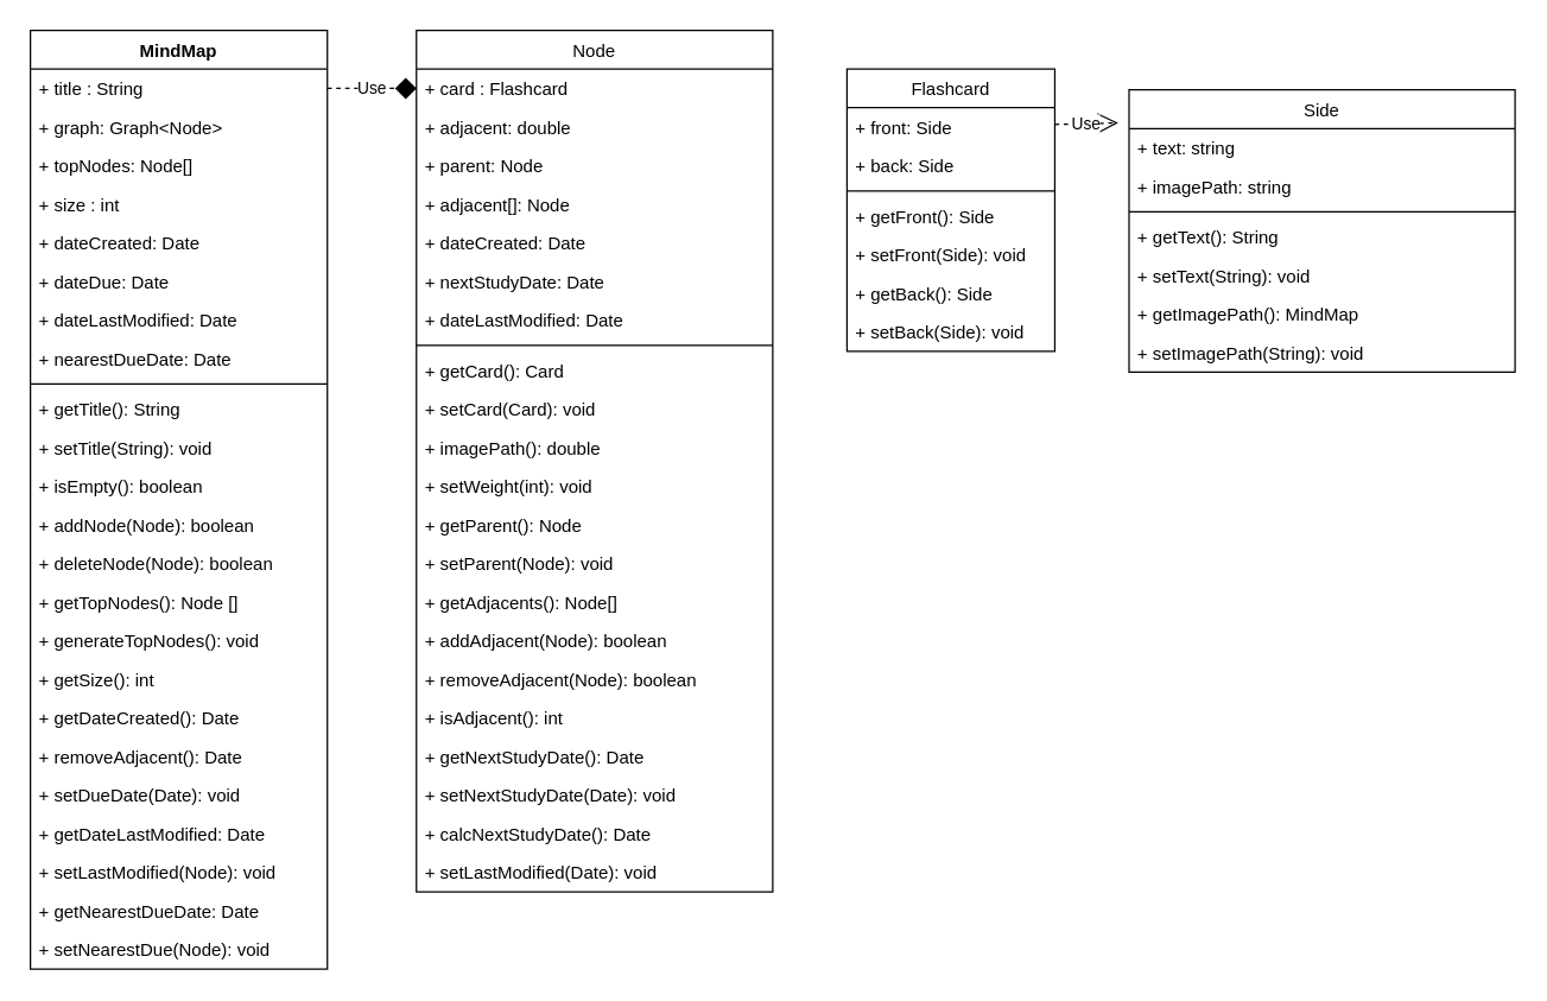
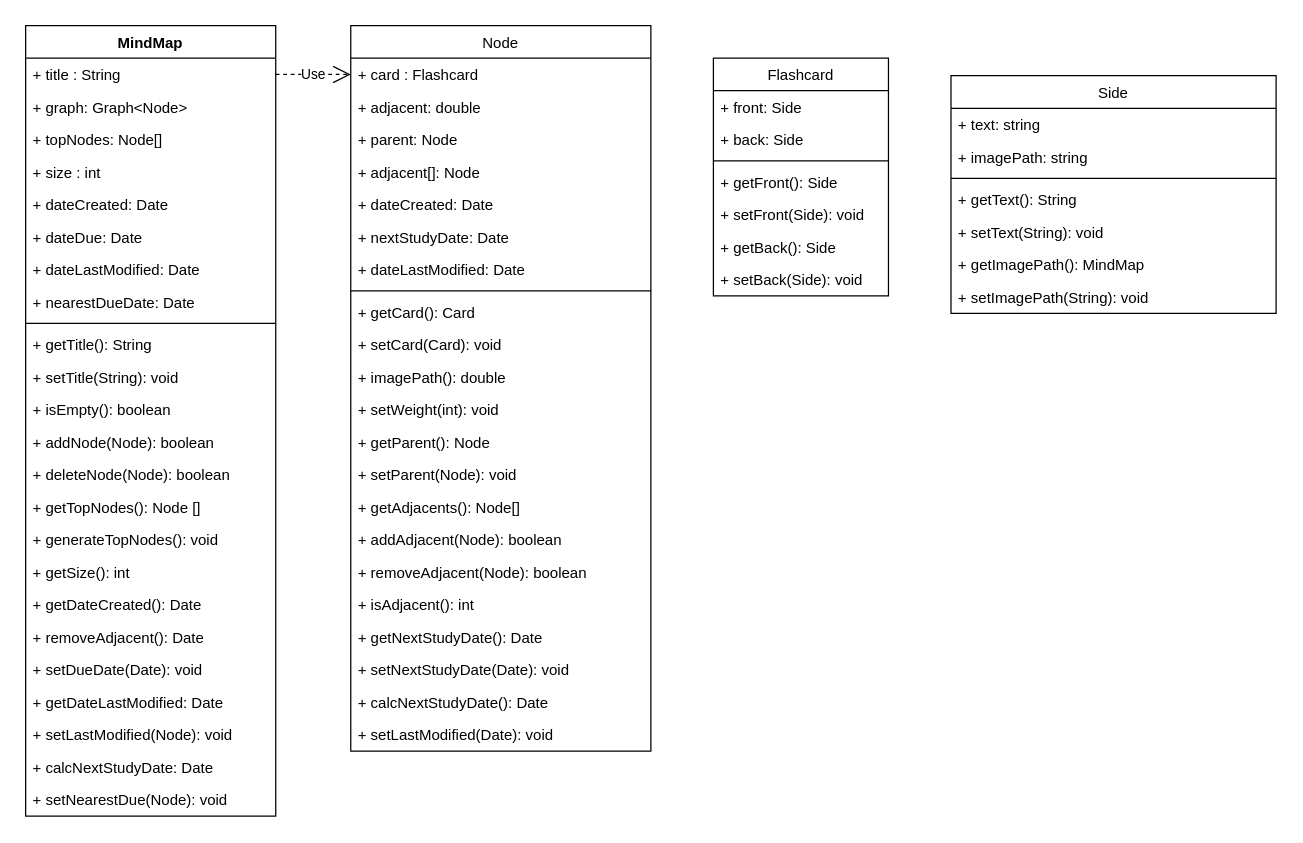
  <mxCell id="0" />
  <mxCell id="1" parent="0" />
  <mxCell id="2" value="Flashcard" style="swimlane;fontStyle=0;childLayout=stackLayout;horizontal=1;startSize=26;fillColor=none;horizontalStack=0;resizeParent=1;resizeParentMax=0;resizeLast=0;collapsible=1;marginBottom=0;" parent="1" vertex="1"><mxGeometry x="570" y="46" width="140" height="190" as="geometry" /></mxCell>
  <mxCell id="3" value="+ front: Side" style="text;strokeColor=none;fillColor=none;align=left;verticalAlign=top;spacingLeft=4;spacingRight=4;overflow=hidden;rotatable=0;points=[[0,0.5],[1,0.5]];portConstraint=eastwest;" parent="2" vertex="1"><mxGeometry y="26" width="140" height="26" as="geometry" /></mxCell>
  <mxCell id="4" value="+ back: Side&#10;" style="text;strokeColor=none;fillColor=none;align=left;verticalAlign=top;spacingLeft=4;spacingRight=4;overflow=hidden;rotatable=0;points=[[0,0.5],[1,0.5]];portConstraint=eastwest;" parent="2" vertex="1"><mxGeometry y="52" width="140" height="26" as="geometry" /></mxCell>
  <mxCell id="5" value="" style="line;strokeWidth=1;fillColor=none;align=left;verticalAlign=middle;spacingTop=-1;spacingLeft=3;spacingRight=3;rotatable=0;labelPosition=right;points=[];portConstraint=eastwest;" parent="2" vertex="1"><mxGeometry y="78" width="140" height="8" as="geometry" /></mxCell>
  <mxCell id="6" value="+ getFront(): Side" style="text;strokeColor=none;fillColor=none;align=left;verticalAlign=top;spacingLeft=4;spacingRight=4;overflow=hidden;rotatable=0;points=[[0,0.5],[1,0.5]];portConstraint=eastwest;" parent="2" vertex="1"><mxGeometry y="86" width="140" height="26" as="geometry" /></mxCell>
  <mxCell id="7" value="+ setFront(Side): void" style="text;strokeColor=none;fillColor=none;align=left;verticalAlign=top;spacingLeft=4;spacingRight=4;overflow=hidden;rotatable=0;points=[[0,0.5],[1,0.5]];portConstraint=eastwest;" parent="2" vertex="1"><mxGeometry y="112" width="140" height="26" as="geometry" /></mxCell>
  <mxCell id="8" value="+ getBack(): Side" style="text;strokeColor=none;fillColor=none;align=left;verticalAlign=top;spacingLeft=4;spacingRight=4;overflow=hidden;rotatable=0;points=[[0,0.5],[1,0.5]];portConstraint=eastwest;" parent="2" vertex="1"><mxGeometry y="138" width="140" height="26" as="geometry" /></mxCell>
  <mxCell id="9" value="+ setBack(Side): void" style="text;strokeColor=none;fillColor=none;align=left;verticalAlign=top;spacingLeft=4;spacingRight=4;overflow=hidden;rotatable=0;points=[[0,0.5],[1,0.5]];portConstraint=eastwest;" parent="2" vertex="1"><mxGeometry y="164" width="140" height="26" as="geometry" /></mxCell>
  <mxCell id="10" value="Side" style="swimlane;fontStyle=0;childLayout=stackLayout;horizontal=1;startSize=26;fillColor=none;horizontalStack=0;resizeParent=1;resizeParentMax=0;resizeLast=0;collapsible=1;marginBottom=0;" parent="1" vertex="1"><mxGeometry x="760" y="60" width="260" height="190" as="geometry" /></mxCell>
  <mxCell id="11" value="+ text: string" style="text;strokeColor=none;fillColor=none;align=left;verticalAlign=top;spacingLeft=4;spacingRight=4;overflow=hidden;rotatable=0;points=[[0,0.5],[1,0.5]];portConstraint=eastwest;" parent="10" vertex="1"><mxGeometry y="26" width="260" height="26" as="geometry" /></mxCell>
  <mxCell id="12" value="+ imagePath: string" style="text;strokeColor=none;fillColor=none;align=left;verticalAlign=top;spacingLeft=4;spacingRight=4;overflow=hidden;rotatable=0;points=[[0,0.5],[1,0.5]];portConstraint=eastwest;" parent="10" vertex="1"><mxGeometry y="52" width="260" height="26" as="geometry" /></mxCell>
  <mxCell id="13" value="" style="line;strokeWidth=1;fillColor=none;align=left;verticalAlign=middle;spacingTop=-1;spacingLeft=3;spacingRight=3;rotatable=0;labelPosition=right;points=[];portConstraint=eastwest;" parent="10" vertex="1"><mxGeometry y="78" width="260" height="8" as="geometry" /></mxCell>
  <mxCell id="14" value="+ getText(): String" style="text;strokeColor=none;fillColor=none;align=left;verticalAlign=top;spacingLeft=4;spacingRight=4;overflow=hidden;rotatable=0;points=[[0,0.5],[1,0.5]];portConstraint=eastwest;" parent="10" vertex="1"><mxGeometry y="86" width="260" height="26" as="geometry" /></mxCell>
  <mxCell id="15" value="+ setText(String): void" style="text;strokeColor=none;fillColor=none;align=left;verticalAlign=top;spacingLeft=4;spacingRight=4;overflow=hidden;rotatable=0;points=[[0,0.5],[1,0.5]];portConstraint=eastwest;" parent="10" vertex="1"><mxGeometry y="112" width="260" height="26" as="geometry" /></mxCell>
  <mxCell id="16" value="+ getImagePath(): MindMap " style="text;strokeColor=none;fillColor=none;align=left;verticalAlign=top;spacingLeft=4;spacingRight=4;overflow=hidden;rotatable=0;points=[[0,0.5],[1,0.5]];portConstraint=eastwest;" parent="10" vertex="1"><mxGeometry y="138" width="260" height="26" as="geometry" /></mxCell>
  <mxCell id="17" value="+ setImagePath(String): void " style="text;strokeColor=none;fillColor=none;align=left;verticalAlign=top;spacingLeft=4;spacingRight=4;overflow=hidden;rotatable=0;points=[[0,0.5],[1,0.5]];portConstraint=eastwest;" parent="10" vertex="1"><mxGeometry y="164" width="260" height="26" as="geometry" /></mxCell>
  <mxCell id="18" value="Node" style="swimlane;fontStyle=0;childLayout=stackLayout;horizontal=1;startSize=26;fillColor=none;horizontalStack=0;resizeParent=1;resizeParentMax=0;resizeLast=0;collapsible=1;marginBottom=0;" parent="1" vertex="1"><mxGeometry x="280" y="20" width="240" height="580" as="geometry"><mxRectangle x="250" y="140" width="60" height="26" as="alternateBounds" /></mxGeometry></mxCell>
  <mxCell id="19" value="+ card : Flashcard" style="text;strokeColor=none;fillColor=none;align=left;verticalAlign=top;spacingLeft=4;spacingRight=4;overflow=hidden;rotatable=0;points=[[0,0.5],[1,0.5]];portConstraint=eastwest;" parent="18" vertex="1"><mxGeometry y="26" width="240" height="26" as="geometry" /></mxCell>
  <mxCell id="20" value="+ adjacent: double" style="text;strokeColor=none;fillColor=none;align=left;verticalAlign=top;spacingLeft=4;spacingRight=4;overflow=hidden;rotatable=0;points=[[0,0.5],[1,0.5]];portConstraint=eastwest;" parent="18" vertex="1"><mxGeometry y="52" width="240" height="26" as="geometry" /></mxCell>
  <mxCell id="21" value="+ parent: Node" style="text;strokeColor=none;fillColor=none;align=left;verticalAlign=top;spacingLeft=4;spacingRight=4;overflow=hidden;rotatable=0;points=[[0,0.5],[1,0.5]];portConstraint=eastwest;" parent="18" vertex="1"><mxGeometry y="78" width="240" height="26" as="geometry" /></mxCell>
  <mxCell id="22" value="+ adjacent[]: Node" style="text;strokeColor=none;fillColor=none;align=left;verticalAlign=top;spacingLeft=4;spacingRight=4;overflow=hidden;rotatable=0;points=[[0,0.5],[1,0.5]];portConstraint=eastwest;" parent="18" vertex="1"><mxGeometry y="104" width="240" height="26" as="geometry" /></mxCell>
  <mxCell id="23" value="+ dateCreated: Date" style="text;strokeColor=none;fillColor=none;align=left;verticalAlign=top;spacingLeft=4;spacingRight=4;overflow=hidden;rotatable=0;points=[[0,0.5],[1,0.5]];portConstraint=eastwest;" parent="18" vertex="1"><mxGeometry y="130" width="240" height="26" as="geometry" /></mxCell>
  <mxCell id="24" value="+ nextStudyDate: Date" style="text;strokeColor=none;fillColor=none;align=left;verticalAlign=top;spacingLeft=4;spacingRight=4;overflow=hidden;rotatable=0;points=[[0,0.5],[1,0.5]];portConstraint=eastwest;" parent="18" vertex="1"><mxGeometry y="156" width="240" height="26" as="geometry" /></mxCell>
  <mxCell id="25" value="+ dateLastModified: Date" style="text;strokeColor=none;fillColor=none;align=left;verticalAlign=top;spacingLeft=4;spacingRight=4;overflow=hidden;rotatable=0;points=[[0,0.5],[1,0.5]];portConstraint=eastwest;" parent="18" vertex="1"><mxGeometry y="182" width="240" height="26" as="geometry" /></mxCell>
  <mxCell id="26" value="" style="line;strokeWidth=1;fillColor=none;align=left;verticalAlign=middle;spacingTop=-1;spacingLeft=3;spacingRight=3;rotatable=0;labelPosition=right;points=[];portConstraint=eastwest;" parent="18" vertex="1"><mxGeometry y="208" width="240" height="8" as="geometry" /></mxCell>
  <mxCell id="27" value="+ getCard(): Card" style="text;strokeColor=none;fillColor=none;align=left;verticalAlign=top;spacingLeft=4;spacingRight=4;overflow=hidden;rotatable=0;points=[[0,0.5],[1,0.5]];portConstraint=eastwest;" parent="18" vertex="1"><mxGeometry y="216" width="240" height="26" as="geometry" /></mxCell>
  <mxCell id="28" value="+ setCard(Card): void" style="text;strokeColor=none;fillColor=none;align=left;verticalAlign=top;spacingLeft=4;spacingRight=4;overflow=hidden;rotatable=0;points=[[0,0.5],[1,0.5]];portConstraint=eastwest;" parent="18" vertex="1"><mxGeometry y="242" width="240" height="26" as="geometry" /></mxCell>
  <mxCell id="29" value="+ imagePath(): double" style="text;strokeColor=none;fillColor=none;align=left;verticalAlign=top;spacingLeft=4;spacingRight=4;overflow=hidden;rotatable=0;points=[[0,0.5],[1,0.5]];portConstraint=eastwest;" parent="18" vertex="1"><mxGeometry y="268" width="240" height="26" as="geometry" /></mxCell>
  <mxCell id="30" value="+ setWeight(int): void" style="text;strokeColor=none;fillColor=none;align=left;verticalAlign=top;spacingLeft=4;spacingRight=4;overflow=hidden;rotatable=0;points=[[0,0.5],[1,0.5]];portConstraint=eastwest;" parent="18" vertex="1"><mxGeometry y="294" width="240" height="26" as="geometry" /></mxCell>
  <mxCell id="31" value="+ getParent(): Node" style="text;strokeColor=none;fillColor=none;align=left;verticalAlign=top;spacingLeft=4;spacingRight=4;overflow=hidden;rotatable=0;points=[[0,0.5],[1,0.5]];portConstraint=eastwest;" parent="18" vertex="1"><mxGeometry y="320" width="240" height="26" as="geometry" /></mxCell>
  <mxCell id="32" value="+ setParent(Node): void" style="text;strokeColor=none;fillColor=none;align=left;verticalAlign=top;spacingLeft=4;spacingRight=4;overflow=hidden;rotatable=0;points=[[0,0.5],[1,0.5]];portConstraint=eastwest;" parent="18" vertex="1"><mxGeometry y="346" width="240" height="26" as="geometry" /></mxCell>
  <mxCell id="33" value="+ getAdjacents(): Node[]" style="text;strokeColor=none;fillColor=none;align=left;verticalAlign=top;spacingLeft=4;spacingRight=4;overflow=hidden;rotatable=0;points=[[0,0.5],[1,0.5]];portConstraint=eastwest;" parent="18" vertex="1"><mxGeometry y="372" width="240" height="26" as="geometry" /></mxCell>
  <mxCell id="34" value="+ addAdjacent(Node): boolean" style="text;strokeColor=none;fillColor=none;align=left;verticalAlign=top;spacingLeft=4;spacingRight=4;overflow=hidden;rotatable=0;points=[[0,0.5],[1,0.5]];portConstraint=eastwest;" parent="18" vertex="1"><mxGeometry y="398" width="240" height="26" as="geometry" /></mxCell>
  <mxCell id="35" value="+ removeAdjacent(Node): boolean" style="text;strokeColor=none;fillColor=none;align=left;verticalAlign=top;spacingLeft=4;spacingRight=4;overflow=hidden;rotatable=0;points=[[0,0.5],[1,0.5]];portConstraint=eastwest;" parent="18" vertex="1"><mxGeometry y="424" width="240" height="26" as="geometry" /></mxCell>
  <mxCell id="36" value="+ isAdjacent(): int" style="text;strokeColor=none;fillColor=none;align=left;verticalAlign=top;spacingLeft=4;spacingRight=4;overflow=hidden;rotatable=0;points=[[0,0.5],[1,0.5]];portConstraint=eastwest;" parent="18" vertex="1"><mxGeometry y="450" width="240" height="26" as="geometry" /></mxCell>
  <mxCell id="37" value="+ getNextStudyDate(): Date" style="text;strokeColor=none;fillColor=none;align=left;verticalAlign=top;spacingLeft=4;spacingRight=4;overflow=hidden;rotatable=0;points=[[0,0.5],[1,0.5]];portConstraint=eastwest;" parent="18" vertex="1"><mxGeometry y="476" width="240" height="26" as="geometry" /></mxCell>
  <mxCell id="38" value="+ setNextStudyDate(Date): void" style="text;strokeColor=none;fillColor=none;align=left;verticalAlign=top;spacingLeft=4;spacingRight=4;overflow=hidden;rotatable=0;points=[[0,0.5],[1,0.5]];portConstraint=eastwest;" parent="18" vertex="1"><mxGeometry y="502" width="240" height="26" as="geometry" /></mxCell>
  <mxCell id="39" value="+ calcNextStudyDate(): Date" style="text;strokeColor=none;fillColor=none;align=left;verticalAlign=top;spacingLeft=4;spacingRight=4;overflow=hidden;rotatable=0;points=[[0,0.5],[1,0.5]];portConstraint=eastwest;" parent="18" vertex="1"><mxGeometry y="528" width="240" height="26" as="geometry" /></mxCell>
  <mxCell id="40" value="+ setLastModified(Date): void" style="text;strokeColor=none;fillColor=none;align=left;verticalAlign=top;spacingLeft=4;spacingRight=4;overflow=hidden;rotatable=0;points=[[0,0.5],[1,0.5]];portConstraint=eastwest;" parent="18" vertex="1"><mxGeometry y="554" width="240" height="26" as="geometry" /></mxCell>
- <mxCell id="41" value="Use" style="endArrow=open;endSize=12;dashed=1;html=1;rounded=0;entryX=-0.028;entryY=-0.147;entryDx=0;entryDy=0;entryPerimeter=0;" parent="1" source="3" target="11" edge="1"><mxGeometry width="160" relative="1" as="geometry"><mxPoint x="660" y="55" as="sourcePoint" /><mxPoint x="780" y="54.5" as="targetPoint" /></mxGeometry></mxCell>
  <mxCell id="42" value="MindMap" style="swimlane;fontStyle=1;align=center;verticalAlign=top;childLayout=stackLayout;horizontal=1;startSize=26;horizontalStack=0;resizeParent=1;resizeParentMax=0;resizeLast=0;collapsible=1;marginBottom=0;" parent="1" vertex="1"><mxGeometry x="20" y="20" width="200" height="632" as="geometry" /></mxCell>
  <mxCell id="43" value="+ title : String" style="text;strokeColor=none;fillColor=none;align=left;verticalAlign=top;spacingLeft=4;spacingRight=4;overflow=hidden;rotatable=0;points=[[0,0.5],[1,0.5]];portConstraint=eastwest;" parent="42" vertex="1"><mxGeometry y="26" width="200" height="26" as="geometry" /></mxCell>
  <mxCell id="44" value="+ graph: Graph&lt;Node&gt;" style="text;strokeColor=none;fillColor=none;align=left;verticalAlign=top;spacingLeft=4;spacingRight=4;overflow=hidden;rotatable=0;points=[[0,0.5],[1,0.5]];portConstraint=eastwest;" parent="42" vertex="1"><mxGeometry y="52" width="200" height="26" as="geometry" /></mxCell>
  <mxCell id="45" value="+ topNodes: Node[]" style="text;strokeColor=none;fillColor=none;align=left;verticalAlign=top;spacingLeft=4;spacingRight=4;overflow=hidden;rotatable=0;points=[[0,0.5],[1,0.5]];portConstraint=eastwest;" parent="42" vertex="1"><mxGeometry y="78" width="200" height="26" as="geometry" /></mxCell>
  <mxCell id="46" value="+ size : int" style="text;strokeColor=none;fillColor=none;align=left;verticalAlign=top;spacingLeft=4;spacingRight=4;overflow=hidden;rotatable=0;points=[[0,0.5],[1,0.5]];portConstraint=eastwest;" parent="42" vertex="1"><mxGeometry y="104" width="200" height="26" as="geometry" /></mxCell>
  <mxCell id="47" value="+ dateCreated: Date" style="text;strokeColor=none;fillColor=none;align=left;verticalAlign=top;spacingLeft=4;spacingRight=4;overflow=hidden;rotatable=0;points=[[0,0.5],[1,0.5]];portConstraint=eastwest;" parent="42" vertex="1"><mxGeometry y="130" width="200" height="26" as="geometry" /></mxCell>
  <mxCell id="48" value="+ dateDue: Date" style="text;strokeColor=none;fillColor=none;align=left;verticalAlign=top;spacingLeft=4;spacingRight=4;overflow=hidden;rotatable=0;points=[[0,0.5],[1,0.5]];portConstraint=eastwest;" parent="42" vertex="1"><mxGeometry y="156" width="200" height="26" as="geometry" /></mxCell>
  <mxCell id="49" value="+ dateLastModified: Date" style="text;strokeColor=none;fillColor=none;align=left;verticalAlign=top;spacingLeft=4;spacingRight=4;overflow=hidden;rotatable=0;points=[[0,0.5],[1,0.5]];portConstraint=eastwest;" parent="42" vertex="1"><mxGeometry y="182" width="200" height="26" as="geometry" /></mxCell>
  <mxCell id="50" value="+ nearestDueDate: Date" style="text;strokeColor=none;fillColor=none;align=left;verticalAlign=top;spacingLeft=4;spacingRight=4;overflow=hidden;rotatable=0;points=[[0,0.5],[1,0.5]];portConstraint=eastwest;" parent="42" vertex="1"><mxGeometry y="208" width="200" height="26" as="geometry" /></mxCell>
  <mxCell id="51" value="" style="line;strokeWidth=1;fillColor=none;align=left;verticalAlign=middle;spacingTop=-1;spacingLeft=3;spacingRight=3;rotatable=0;labelPosition=right;points=[];portConstraint=eastwest;" parent="42" vertex="1"><mxGeometry y="234" width="200" height="8" as="geometry" /></mxCell>
  <mxCell id="52" value="+ getTitle(): String" style="text;strokeColor=none;fillColor=none;align=left;verticalAlign=top;spacingLeft=4;spacingRight=4;overflow=hidden;rotatable=0;points=[[0,0.5],[1,0.5]];portConstraint=eastwest;" parent="42" vertex="1"><mxGeometry y="242" width="200" height="26" as="geometry" /></mxCell>
  <mxCell id="53" value="+ setTitle(String): void" style="text;strokeColor=none;fillColor=none;align=left;verticalAlign=top;spacingLeft=4;spacingRight=4;overflow=hidden;rotatable=0;points=[[0,0.5],[1,0.5]];portConstraint=eastwest;" parent="42" vertex="1"><mxGeometry y="268" width="200" height="26" as="geometry" /></mxCell>
  <mxCell id="54" value="+ isEmpty(): boolean" style="text;strokeColor=none;fillColor=none;align=left;verticalAlign=top;spacingLeft=4;spacingRight=4;overflow=hidden;rotatable=0;points=[[0,0.5],[1,0.5]];portConstraint=eastwest;" parent="42" vertex="1"><mxGeometry y="294" width="200" height="26" as="geometry" /></mxCell>
  <mxCell id="55" value="+ addNode(Node): boolean" style="text;strokeColor=none;fillColor=none;align=left;verticalAlign=top;spacingLeft=4;spacingRight=4;overflow=hidden;rotatable=0;points=[[0,0.5],[1,0.5]];portConstraint=eastwest;" parent="42" vertex="1"><mxGeometry y="320" width="200" height="26" as="geometry" /></mxCell>
  <mxCell id="56" value="+ deleteNode(Node): boolean" style="text;strokeColor=none;fillColor=none;align=left;verticalAlign=top;spacingLeft=4;spacingRight=4;overflow=hidden;rotatable=0;points=[[0,0.5],[1,0.5]];portConstraint=eastwest;" parent="42" vertex="1"><mxGeometry y="346" width="200" height="26" as="geometry" /></mxCell>
  <mxCell id="57" value="+ getTopNodes(): Node []" style="text;strokeColor=none;fillColor=none;align=left;verticalAlign=top;spacingLeft=4;spacingRight=4;overflow=hidden;rotatable=0;points=[[0,0.5],[1,0.5]];portConstraint=eastwest;" parent="42" vertex="1"><mxGeometry y="372" width="200" height="26" as="geometry" /></mxCell>
  <mxCell id="58" value="+ generateTopNodes(): void" style="text;strokeColor=none;fillColor=none;align=left;verticalAlign=top;spacingLeft=4;spacingRight=4;overflow=hidden;rotatable=0;points=[[0,0.5],[1,0.5]];portConstraint=eastwest;" parent="42" vertex="1"><mxGeometry y="398" width="200" height="26" as="geometry" /></mxCell>
  <mxCell id="59" value="+ getSize(): int" style="text;strokeColor=none;fillColor=none;align=left;verticalAlign=top;spacingLeft=4;spacingRight=4;overflow=hidden;rotatable=0;points=[[0,0.5],[1,0.5]];portConstraint=eastwest;" parent="42" vertex="1"><mxGeometry y="424" width="200" height="26" as="geometry" /></mxCell>
  <mxCell id="60" value="+ getDateCreated(): Date" style="text;strokeColor=none;fillColor=none;align=left;verticalAlign=top;spacingLeft=4;spacingRight=4;overflow=hidden;rotatable=0;points=[[0,0.5],[1,0.5]];portConstraint=eastwest;" parent="42" vertex="1"><mxGeometry y="450" width="200" height="26" as="geometry" /></mxCell>
  <mxCell id="61" value="+ removeAdjacent(): Date" style="text;strokeColor=none;fillColor=none;align=left;verticalAlign=top;spacingLeft=4;spacingRight=4;overflow=hidden;rotatable=0;points=[[0,0.5],[1,0.5]];portConstraint=eastwest;" parent="42" vertex="1"><mxGeometry y="476" width="200" height="26" as="geometry" /></mxCell>
  <mxCell id="62" value="+ setDueDate(Date): void" style="text;strokeColor=none;fillColor=none;align=left;verticalAlign=top;spacingLeft=4;spacingRight=4;overflow=hidden;rotatable=0;points=[[0,0.5],[1,0.5]];portConstraint=eastwest;" parent="42" vertex="1"><mxGeometry y="502" width="200" height="26" as="geometry" /></mxCell>
  <mxCell id="63" value="+ getDateLastModified: Date" style="text;strokeColor=none;fillColor=none;align=left;verticalAlign=top;spacingLeft=4;spacingRight=4;overflow=hidden;rotatable=0;points=[[0,0.5],[1,0.5]];portConstraint=eastwest;" parent="42" vertex="1"><mxGeometry y="528" width="200" height="26" as="geometry" /></mxCell>
  <mxCell id="64" value="+ setLastModified(Node): void" style="text;strokeColor=none;fillColor=none;align=left;verticalAlign=top;spacingLeft=4;spacingRight=4;overflow=hidden;rotatable=0;points=[[0,0.5],[1,0.5]];portConstraint=eastwest;" parent="42" vertex="1"><mxGeometry y="554" width="200" height="26" as="geometry" /></mxCell>
- <mxCell id="65" value="+ getNearestDueDate: Date" style="text;strokeColor=none;fillColor=none;align=left;verticalAlign=top;spacingLeft=4;spacingRight=4;overflow=hidden;rotatable=0;points=[[0,0.5],[1,0.5]];portConstraint=eastwest;" parent="42" vertex="1"><mxGeometry y="580" width="200" height="26" as="geometry" /></mxCell>
+ <mxCell id="65" value="+ calcNextStudyDate: Date" style="text;strokeColor=none;fillColor=none;align=left;verticalAlign=top;spacingLeft=4;spacingRight=4;overflow=hidden;rotatable=0;points=[[0,0.5],[1,0.5]];portConstraint=eastwest;" parent="42" vertex="1"><mxGeometry y="580" width="200" height="26" as="geometry" /></mxCell>
  <mxCell id="66" value="+ setNearestDue(Node): void" style="text;strokeColor=none;fillColor=none;align=left;verticalAlign=top;spacingLeft=4;spacingRight=4;overflow=hidden;rotatable=0;points=[[0,0.5],[1,0.5]];portConstraint=eastwest;" parent="42" vertex="1"><mxGeometry y="606" width="200" height="26" as="geometry" /></mxCell>
- <mxCell id="67" value="Use" style="endArrow=diamond;endSize=12;dashed=1;html=1;rounded=0;entryX=0;entryY=0.5;entryDx=0;entryDy=0;exitX=1;exitY=0.5;exitDx=0;exitDy=0;" parent="1" source="43" target="19" edge="1"><mxGeometry width="160" relative="1" as="geometry"><mxPoint x="440" y="67.588" as="sourcePoint" /><mxPoint x="487.9" y="66.686" as="targetPoint" /></mxGeometry></mxCell>
+ <mxCell id="67" value="Use" style="endArrow=open;endSize=12;dashed=1;html=1;rounded=0;entryX=0;entryY=0.5;entryDx=0;entryDy=0;exitX=1;exitY=0.5;exitDx=0;exitDy=0;" parent="1" source="43" target="19" edge="1"><mxGeometry width="160" relative="1" as="geometry"><mxPoint x="440" y="67.588" as="sourcePoint" /><mxPoint x="487.9" y="66.686" as="targetPoint" /></mxGeometry></mxCell>
